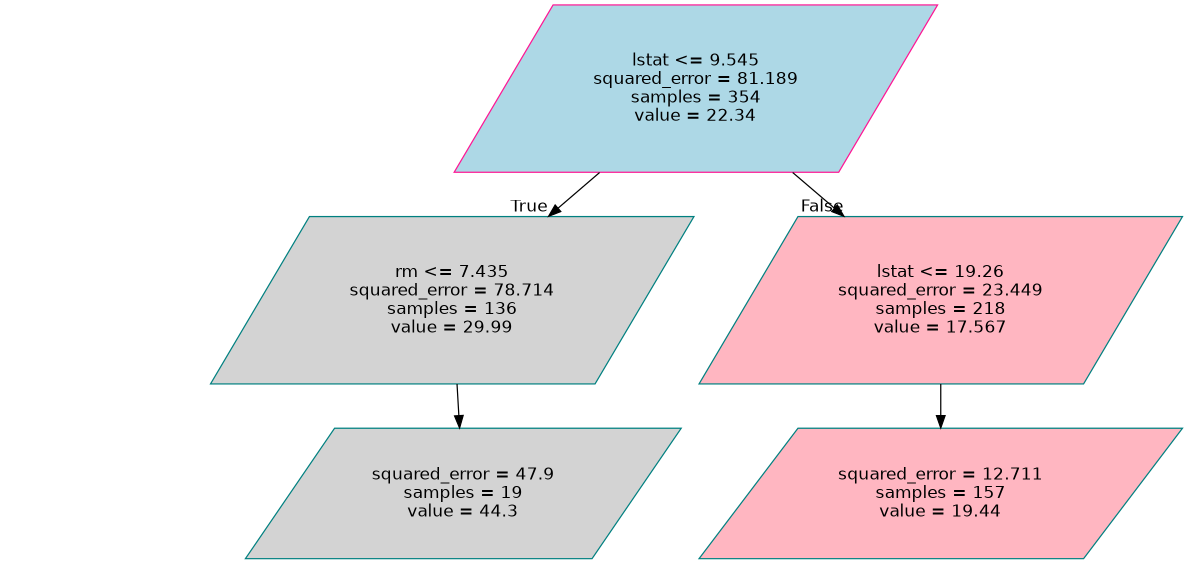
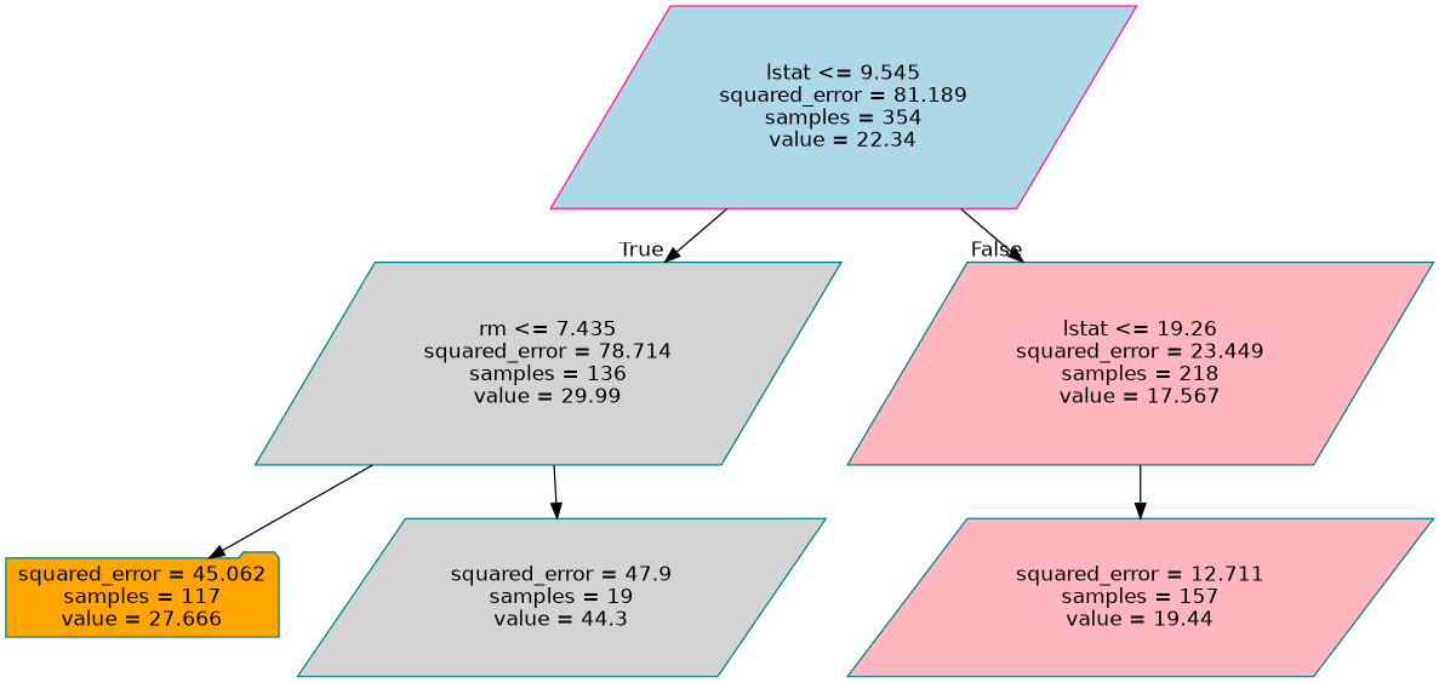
  digraph {
    node [color=teal fillcolor=lightgrey fontname=helvetica shape=parallelogram style=filled]
    edge [fontname=helvetica]
    n1 [color=deeppink fillcolor=lightblue label="lstat <= 9.545\nsquared_error = 81.189\nsamples = 354\nvalue = 22.34"]
    n2 [label="rm <= 7.435\nsquared_error = 78.714\nsamples = 136\nvalue = 29.99"]
    n3 [fillcolor=lightpink label="lstat <= 19.26\nsquared_error = 23.449\nsamples = 218\nvalue = 17.567"]
+   n4 [fillcolor=orange label="squared_error = 45.062\nsamples = 117\nvalue = 27.666" shape=folder]
    n5 [label="squared_error = 47.9\nsamples = 19\nvalue = 44.3"]
    n6 [fillcolor=lightpink label="squared_error = 12.711\nsamples = 157\nvalue = 19.44"]
    n1 -> n2 [headlabel=True labelangle=45 labeldistance=2.5]
    n1 -> n3 [headlabel=False labelangle=-45 labeldistance=2.5]
+   n2 -> n4
    n2 -> n5
    n3 -> n6
  }
